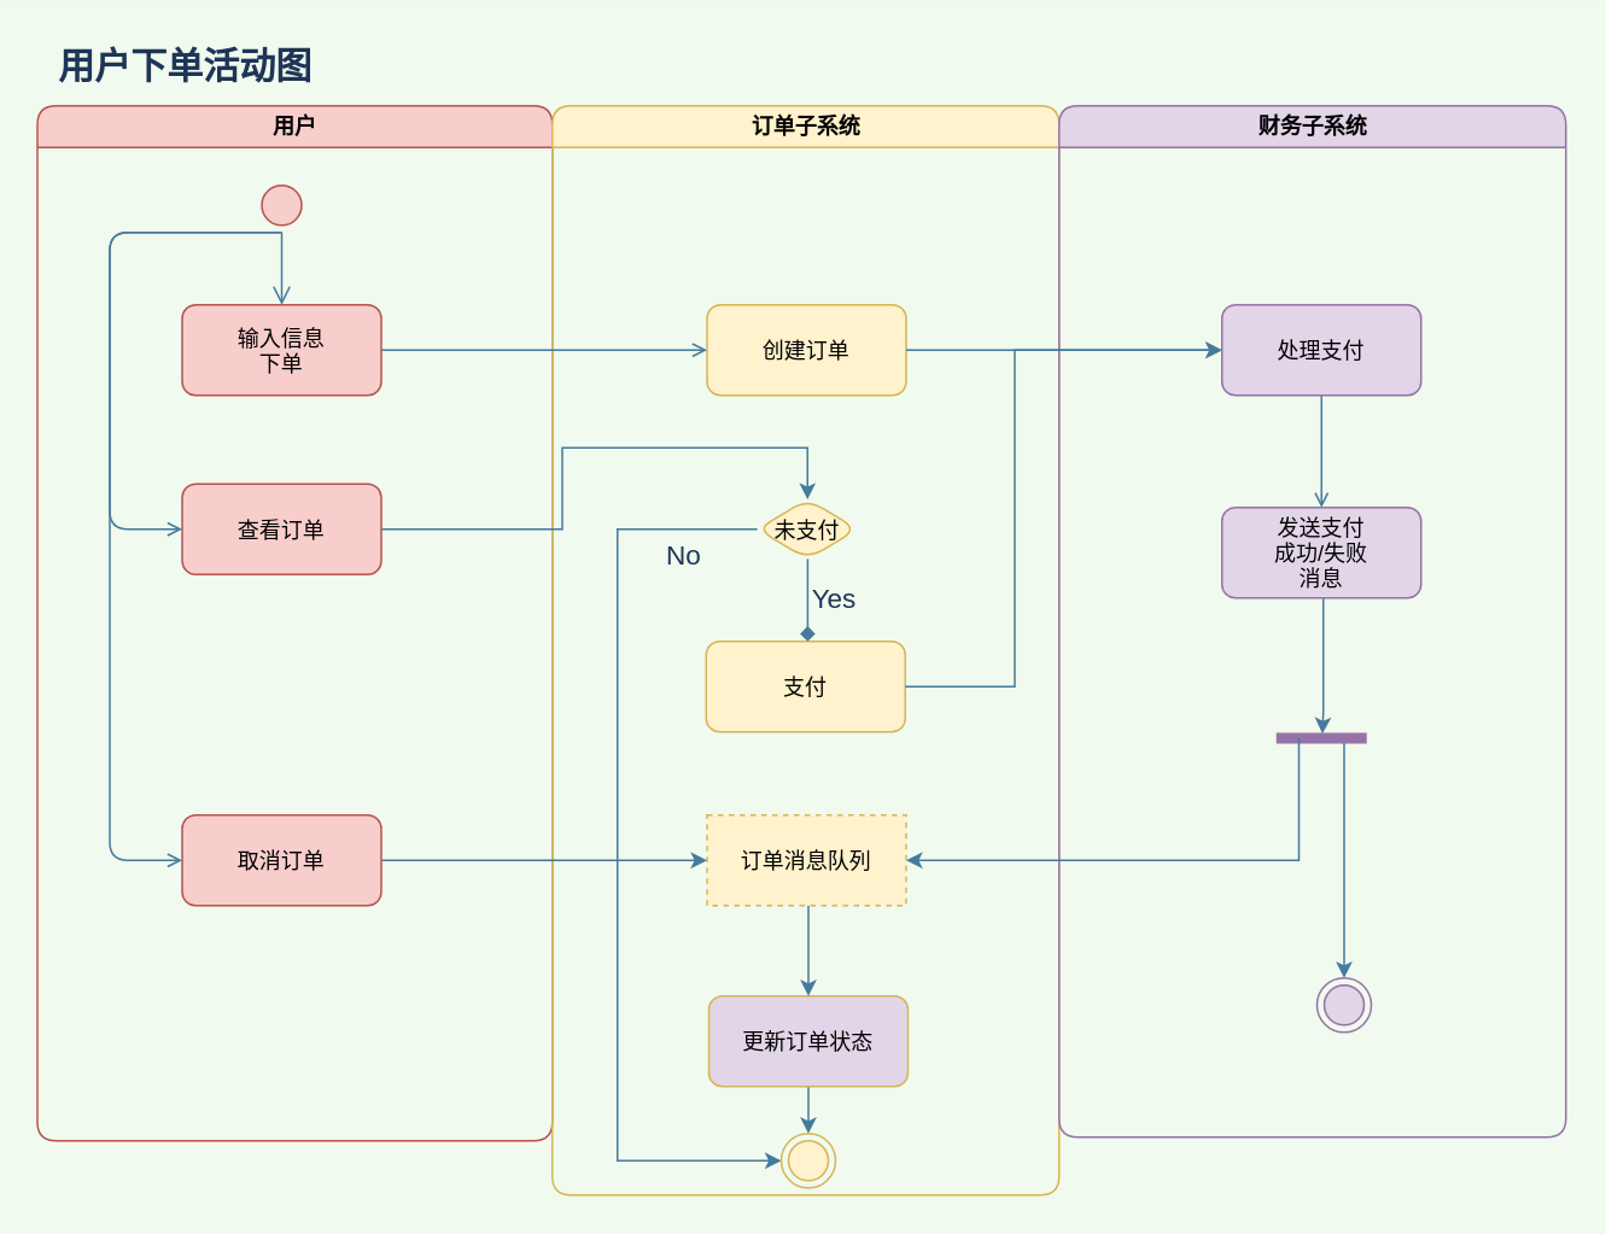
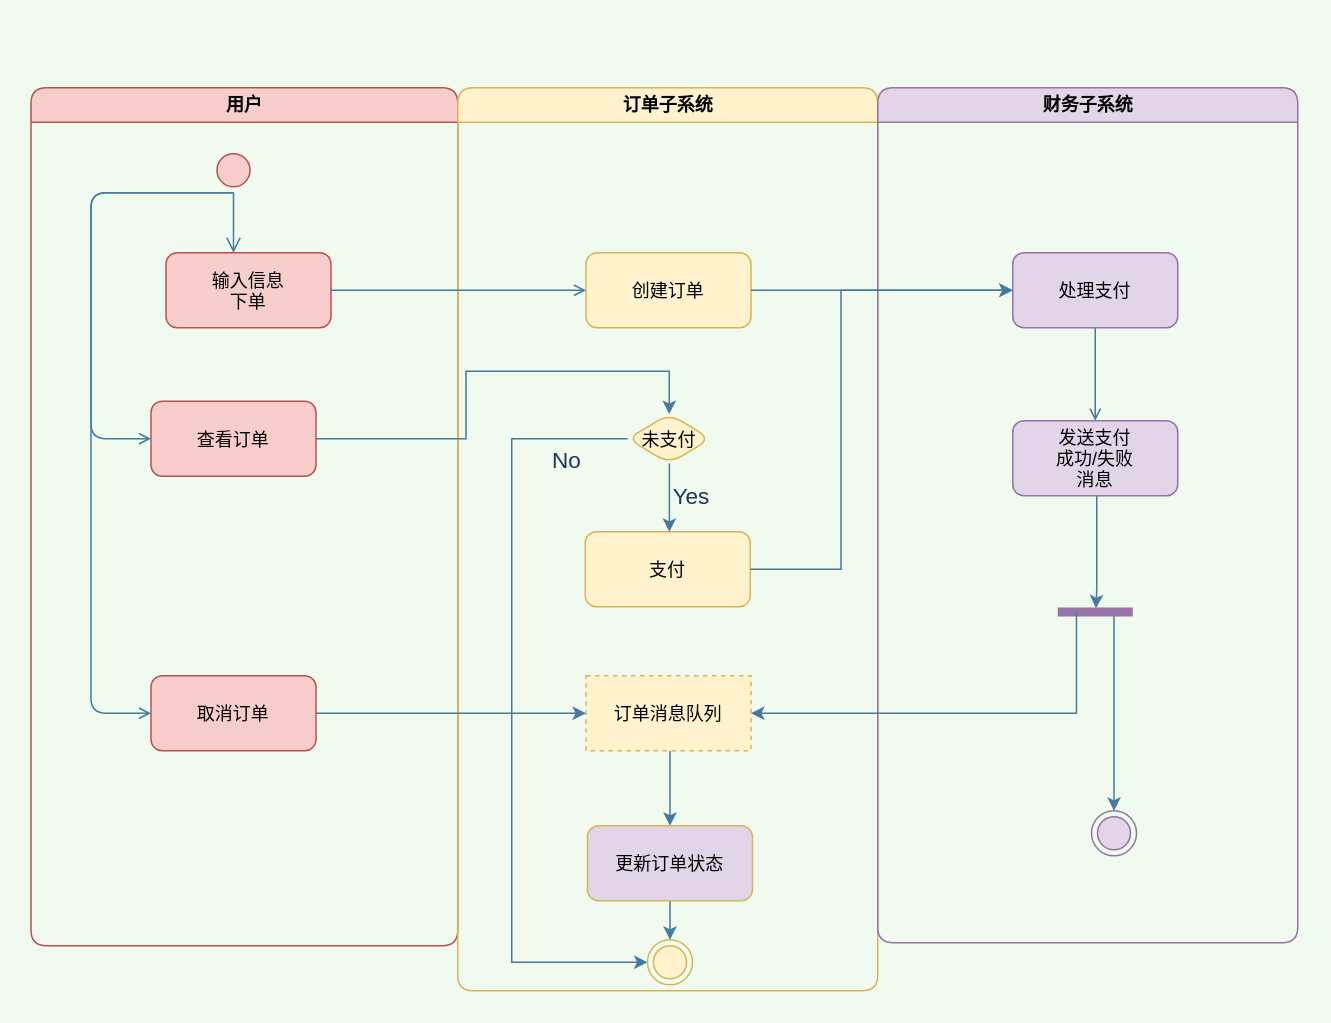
  <mxCell id="0" />
  <mxCell id="1" parent="0" />
  <mxCell id="2" value="用户" style="swimlane;whiteSpace=wrap;startSize=23;fillColor=#f8cecc;strokeColor=#b85450;rounded=1;" parent="1" vertex="1"><mxGeometry x="20" y="58" width="284.5" height="572" as="geometry" /></mxCell>
  <mxCell id="3" style="edgeStyle=orthogonalEdgeStyle;curved=0;rounded=1;sketch=0;orthogonalLoop=1;jettySize=auto;html=1;entryX=0;entryY=0.5;entryDx=0;entryDy=0;endArrow=open;endFill=0;strokeColor=#457B9D;fillColor=#A8DADC;fontSize=14;fontColor=#1D3557;exitX=0.5;exitY=1;exitDx=0;exitDy=0;labelBackgroundColor=#F1FAEE;" parent="2" source="5" target="9" edge="1"><mxGeometry relative="1" as="geometry"><Array as="points"><mxPoint x="40" y="70" /><mxPoint x="40" y="417" /></Array></mxGeometry></mxCell>
  <mxCell id="4" style="edgeStyle=orthogonalEdgeStyle;curved=0;rounded=1;sketch=0;orthogonalLoop=1;jettySize=auto;html=1;entryX=0;entryY=0.5;entryDx=0;entryDy=0;endArrow=open;endFill=0;strokeColor=#457B9D;fillColor=#A8DADC;fontSize=14;fontColor=#1D3557;labelBackgroundColor=#F1FAEE;" parent="2" source="5" target="8" edge="1"><mxGeometry relative="1" as="geometry"><Array as="points"><mxPoint x="40" y="70" /><mxPoint x="40" y="234" /></Array></mxGeometry></mxCell>
  <mxCell id="5" value="" style="ellipse;shape=startState;fillColor=#f8cecc;strokeColor=#b85450;rounded=1;" parent="2" vertex="1"><mxGeometry x="120" y="40" width="30" height="30" as="geometry" /></mxCell>
  <mxCell id="6" value="" style="edgeStyle=elbowEdgeStyle;elbow=horizontal;verticalAlign=bottom;endArrow=open;endSize=8;strokeColor=#457B9D;endFill=1;labelBackgroundColor=#F1FAEE;fontColor=#1D3557;" parent="2" source="5" target="7" edge="1"><mxGeometry x="120" y="40" as="geometry"><mxPoint x="135" y="110" as="targetPoint" /></mxGeometry></mxCell>
- <mxCell id="7" value="输入信息&#10;下单" style="rounded=1;fillColor=#f8cecc;strokeColor=#b85450;" parent="2" vertex="1"><mxGeometry x="80" y="110" width="110" height="50" as="geometry" /></mxCell>
+ <mxCell id="7" value="输入信息&#10;下单" style="rounded=1;fillColor=#f8cecc;strokeColor=#b85450;" parent="2" vertex="1"><mxGeometry x="90" y="110" width="110" height="50" as="geometry" /></mxCell>
  <mxCell id="8" value="查看订单" style="rounded=1;fillColor=#f8cecc;strokeColor=#b85450;" parent="2" vertex="1"><mxGeometry x="80" y="209" width="110" height="50" as="geometry" /></mxCell>
  <mxCell id="9" value="取消订单" style="rounded=1;fillColor=#f8cecc;strokeColor=#b85450;" parent="2" vertex="1"><mxGeometry x="80" y="392" width="110" height="50" as="geometry" /></mxCell>
  <mxCell id="10" value="订单子系统" style="swimlane;whiteSpace=wrap;fillColor=#fff2cc;strokeColor=#d6b656;startSize=23;rounded=1;" parent="1" vertex="1"><mxGeometry x="304.5" y="58" width="280" height="602" as="geometry" /></mxCell>
  <mxCell id="11" value="创建订单" style="rounded=1;fillColor=#fff2cc;strokeColor=#d6b656;" parent="10" vertex="1"><mxGeometry x="85.5" y="110" width="110" height="50" as="geometry" /></mxCell>
  <mxCell id="12" value="支付" style="rounded=1;fillColor=#fff2cc;strokeColor=#d6b656;" parent="10" vertex="1"><mxGeometry x="85" y="296" width="110" height="50" as="geometry" /></mxCell>
- <mxCell id="13" value="Yes" style="edgeStyle=orthogonalEdgeStyle;rounded=0;orthogonalLoop=1;jettySize=auto;html=1;labelBackgroundColor=none;strokeColor=#457B9D;strokeWidth=1;fontSize=15;fontColor=#1D3557;endArrow=diamond;" parent="10" source="16" target="12" edge="1"><mxGeometry x="0.342" y="17" relative="1" as="geometry"><Array as="points"><mxPoint x="142" y="281" /><mxPoint x="142" y="281" /></Array><mxPoint x="-3" y="-9" as="offset" /></mxGeometry></mxCell>
+ <mxCell id="13" value="Yes" style="edgeStyle=orthogonalEdgeStyle;rounded=0;orthogonalLoop=1;jettySize=auto;html=1;labelBackgroundColor=none;strokeColor=#457B9D;strokeWidth=1;fontSize=15;fontColor=#1D3557;" parent="10" source="16" target="12" edge="1"><mxGeometry x="0.342" y="17" relative="1" as="geometry"><Array as="points"><mxPoint x="142" y="281" /><mxPoint x="142" y="281" /></Array><mxPoint x="-3" y="-9" as="offset" /></mxGeometry></mxCell>
  <mxCell id="14" style="edgeStyle=orthogonalEdgeStyle;rounded=0;orthogonalLoop=1;jettySize=auto;html=1;entryX=0;entryY=0.5;entryDx=0;entryDy=0;labelBackgroundColor=none;strokeColor=#457B9D;strokeWidth=1;fontSize=15;exitX=0;exitY=0.5;exitDx=0;exitDy=0;fontColor=#1D3557;" parent="10" source="16" target="19" edge="1"><mxGeometry relative="1" as="geometry"><Array as="points"><mxPoint x="36" y="234" /><mxPoint x="36" y="583" /></Array></mxGeometry></mxCell>
  <mxCell id="15" value="No" style="edgeLabel;html=1;align=center;verticalAlign=middle;resizable=0;points=[];fontSize=15;labelBackgroundColor=#F1FAEE;fontColor=#1D3557;" parent="14" vertex="1" connectable="0"><mxGeometry x="-0.824" y="3" relative="1" as="geometry"><mxPoint x="3.75" y="10" as="offset" /></mxGeometry></mxCell>
  <mxCell id="16" value="未支付" style="rhombus;fillColor=#fff2cc;strokeColor=#d6b656;rounded=1;" parent="10" vertex="1"><mxGeometry x="113.25" y="217.5" width="55.5" height="33" as="geometry" /></mxCell>
  <mxCell id="17" style="edgeStyle=orthogonalEdgeStyle;rounded=0;orthogonalLoop=1;jettySize=auto;html=1;entryX=0.5;entryY=0;entryDx=0;entryDy=0;strokeColor=#457B9D;exitX=0.5;exitY=1;exitDx=0;exitDy=0;labelBackgroundColor=#F1FAEE;fontColor=#1D3557;" parent="10" source="18" target="19" edge="1"><mxGeometry relative="1" as="geometry"><Array as="points"><mxPoint x="141" y="532" /></Array></mxGeometry></mxCell>
  <mxCell id="18" value="更新订单状态" style="rounded=1;fillColor=#e1d5e7;strokeColor=#d6b656;" parent="10" vertex="1"><mxGeometry x="86.5" y="492" width="110" height="50" as="geometry" /></mxCell>
  <mxCell id="19" value="" style="ellipse;shape=endState;fillColor=#fff2cc;strokeColor=#d6b656;rounded=1;" parent="10" vertex="1"><mxGeometry x="126.5" y="568" width="30" height="30" as="geometry" /></mxCell>
  <mxCell id="20" style="edgeStyle=orthogonalEdgeStyle;rounded=0;orthogonalLoop=1;jettySize=auto;html=1;strokeColor=#457B9D;labelBackgroundColor=#F1FAEE;fontColor=#1D3557;" parent="10" source="21" edge="1"><mxGeometry relative="1" as="geometry"><mxPoint x="141.5" y="492" as="targetPoint" /><Array as="points"><mxPoint x="142" y="467" /></Array></mxGeometry></mxCell>
  <mxCell id="21" value="订单消息队列" style="fillColor=#fff2cc;strokeColor=#d6b656;dashed=1;" parent="10" vertex="1"><mxGeometry x="85.5" y="392" width="110" height="50" as="geometry" /></mxCell>
  <mxCell id="22" value="财务子系统" style="swimlane;whiteSpace=wrap;fillColor=#e1d5e7;strokeColor=#9673a6;rounded=1;" parent="1" vertex="1"><mxGeometry x="584.5" y="58" width="280" height="570" as="geometry" /></mxCell>
  <mxCell id="23" style="edgeStyle=orthogonalEdgeStyle;rounded=0;orthogonalLoop=1;jettySize=auto;html=1;entryX=0.49;entryY=0.667;entryDx=0;entryDy=0;entryPerimeter=0;strokeColor=#457B9D;labelBackgroundColor=#F1FAEE;fontColor=#1D3557;" parent="22" source="24" target="29" edge="1"><mxGeometry relative="1" as="geometry"><Array as="points"><mxPoint x="146" y="334" /><mxPoint x="146" y="334" /></Array></mxGeometry></mxCell>
  <mxCell id="24" value="发送支付&#10;成功/失败&#10;消息" style="rounded=1;fillColor=#e1d5e7;strokeColor=#9673a6;" parent="22" vertex="1"><mxGeometry x="90" y="222" width="110" height="50" as="geometry" /></mxCell>
  <mxCell id="25" style="edgeStyle=orthogonalEdgeStyle;curved=0;rounded=1;sketch=0;orthogonalLoop=1;jettySize=auto;html=1;strokeColor=#457B9D;fillColor=#A8DADC;fontSize=20;fontColor=#1D3557;endArrow=open;endFill=0;labelBackgroundColor=#F1FAEE;" parent="22" source="26" target="24" edge="1"><mxGeometry relative="1" as="geometry"><mxPoint x="145" y="202" as="targetPoint" /></mxGeometry></mxCell>
  <mxCell id="26" value="处理支付" style="rounded=1;fillColor=#e1d5e7;strokeColor=#9673a6;" parent="22" vertex="1"><mxGeometry x="90" y="110" width="110" height="50" as="geometry" /></mxCell>
  <mxCell id="27" value="" style="ellipse;shape=endState;fillColor=#e1d5e7;strokeColor=#9673a6;rounded=1;" parent="22" vertex="1"><mxGeometry x="142.5" y="482" width="30" height="30" as="geometry" /></mxCell>
  <mxCell id="28" style="edgeStyle=orthogonalEdgeStyle;rounded=0;orthogonalLoop=1;jettySize=auto;html=1;entryX=0.5;entryY=0;entryDx=0;entryDy=0;strokeColor=#457B9D;exitX=0.25;exitY=0.5;exitDx=0;exitDy=0;exitPerimeter=0;labelBackgroundColor=#F1FAEE;fontColor=#1D3557;" parent="22" source="29" target="27" edge="1"><mxGeometry relative="1" as="geometry"><Array as="points"><mxPoint x="158" y="455" /></Array></mxGeometry></mxCell>
  <mxCell id="29" value="" style="shape=line;strokeWidth=6;strokeColor=#9673a6;rotation=-180;fillColor=#e1d5e7;" parent="22" vertex="1"><mxGeometry x="120" y="342" width="50" height="15" as="geometry" /></mxCell>
- <mxCell id="30" value="用户下单活动图" style="text;html=1;align=left;verticalAlign=middle;resizable=0;points=[];autosize=1;fontColor=#1D3557;fontSize=20;fontStyle=1" parent="1" vertex="1"><mxGeometry x="30" y="20" width="160" height="30" as="geometry" /></mxCell>
  <mxCell id="31" style="edgeStyle=orthogonalEdgeStyle;curved=0;rounded=1;sketch=0;orthogonalLoop=1;jettySize=auto;html=1;entryX=0;entryY=0.5;entryDx=0;entryDy=0;endArrow=open;endFill=0;strokeColor=#457B9D;fillColor=#A8DADC;fontSize=14;fontColor=#1D3557;exitX=1;exitY=0.5;exitDx=0;exitDy=0;labelBackgroundColor=#F1FAEE;" parent="1" source="7" target="11" edge="1"><mxGeometry relative="1" as="geometry"><Array as="points"><mxPoint x="240" y="193" /><mxPoint x="240" y="193" /></Array></mxGeometry></mxCell>
  <mxCell id="32" style="edgeStyle=orthogonalEdgeStyle;rounded=0;orthogonalLoop=1;jettySize=auto;html=1;entryX=0;entryY=0.5;entryDx=0;entryDy=0;strokeColor=#457B9D;labelBackgroundColor=#F1FAEE;fontColor=#1D3557;" parent="1" source="11" target="26" edge="1"><mxGeometry relative="1" as="geometry" /></mxCell>
  <mxCell id="33" style="edgeStyle=orthogonalEdgeStyle;rounded=0;orthogonalLoop=1;jettySize=auto;html=1;entryX=0;entryY=0.5;entryDx=0;entryDy=0;strokeColor=#457B9D;exitX=1;exitY=0.5;exitDx=0;exitDy=0;labelBackgroundColor=#F1FAEE;fontColor=#1D3557;" parent="1" source="12" target="26" edge="1"><mxGeometry relative="1" as="geometry"><mxPoint x="490" y="379" as="sourcePoint" /><Array as="points"><mxPoint x="560" y="379" /><mxPoint x="560" y="193" /></Array></mxGeometry></mxCell>
  <mxCell id="34" style="edgeStyle=orthogonalEdgeStyle;rounded=0;orthogonalLoop=1;jettySize=auto;html=1;entryX=0;entryY=0.5;entryDx=0;entryDy=0;strokeColor=#457B9D;labelBackgroundColor=#F1FAEE;fontColor=#1D3557;" parent="1" source="9" target="21" edge="1"><mxGeometry relative="1" as="geometry" /></mxCell>
  <mxCell id="35" style="edgeStyle=orthogonalEdgeStyle;rounded=0;orthogonalLoop=1;jettySize=auto;html=1;entryX=1;entryY=0.5;entryDx=0;entryDy=0;strokeColor=#457B9D;exitX=0.75;exitY=0.5;exitDx=0;exitDy=0;exitPerimeter=0;labelBackgroundColor=#F1FAEE;fontColor=#1D3557;" parent="1" source="29" target="21" edge="1"><mxGeometry relative="1" as="geometry"><Array as="points"><mxPoint x="717" y="475" /></Array></mxGeometry></mxCell>
  <mxCell id="36" style="edgeStyle=orthogonalEdgeStyle;rounded=0;orthogonalLoop=1;jettySize=auto;html=1;entryX=0.5;entryY=0;entryDx=0;entryDy=0;labelBackgroundColor=none;strokeColor=#457B9D;strokeWidth=1;fontSize=15;fontColor=#1D3557;" parent="1" source="8" target="16" edge="1"><mxGeometry relative="1" as="geometry"><Array as="points"><mxPoint x="310" y="292" /><mxPoint x="310" y="247" /><mxPoint x="446" y="247" /></Array></mxGeometry></mxCell>
